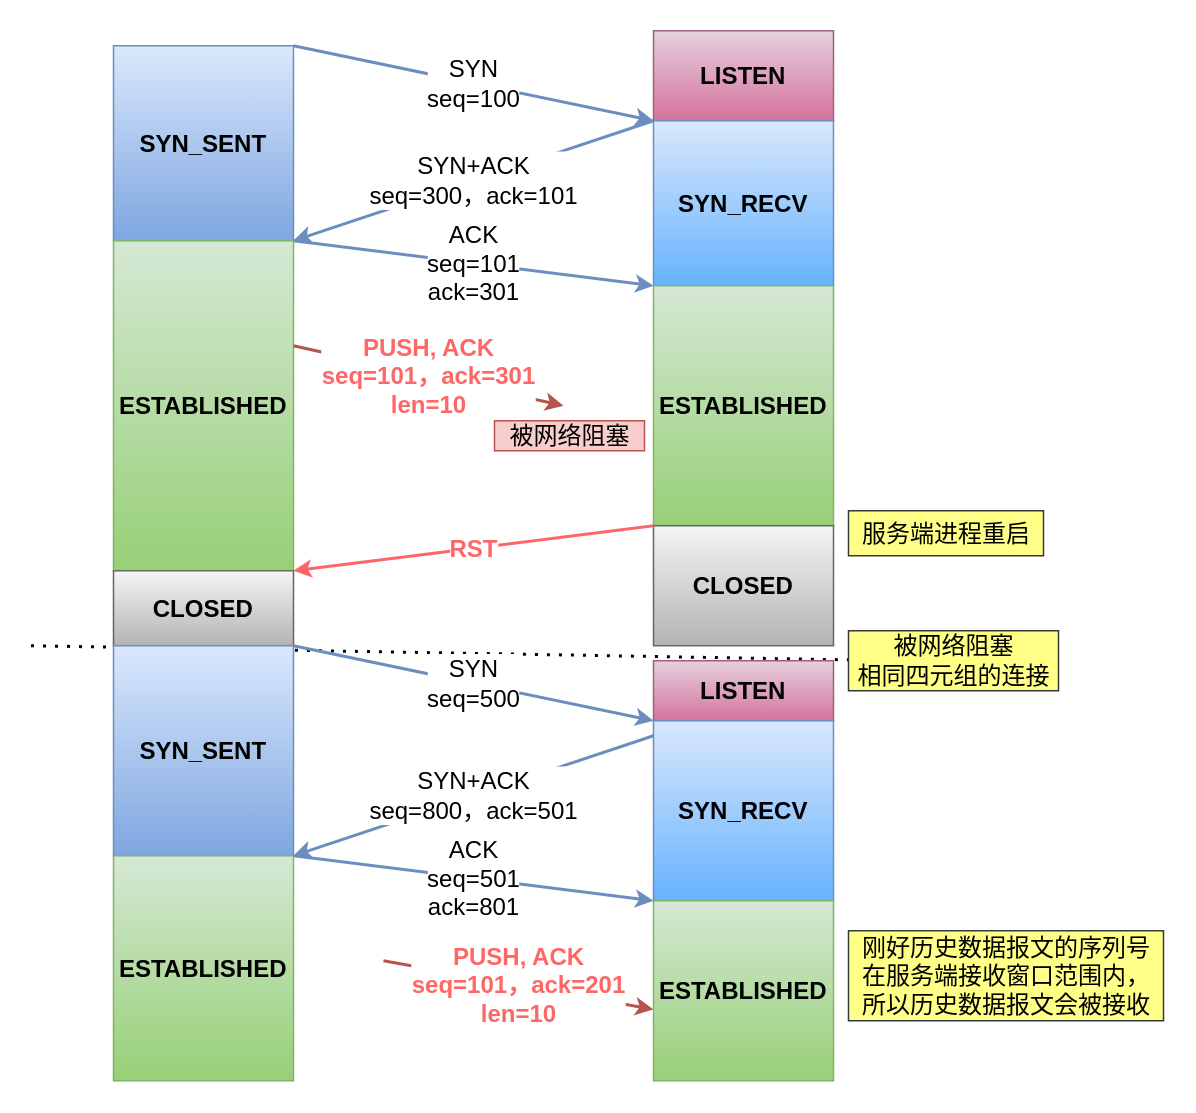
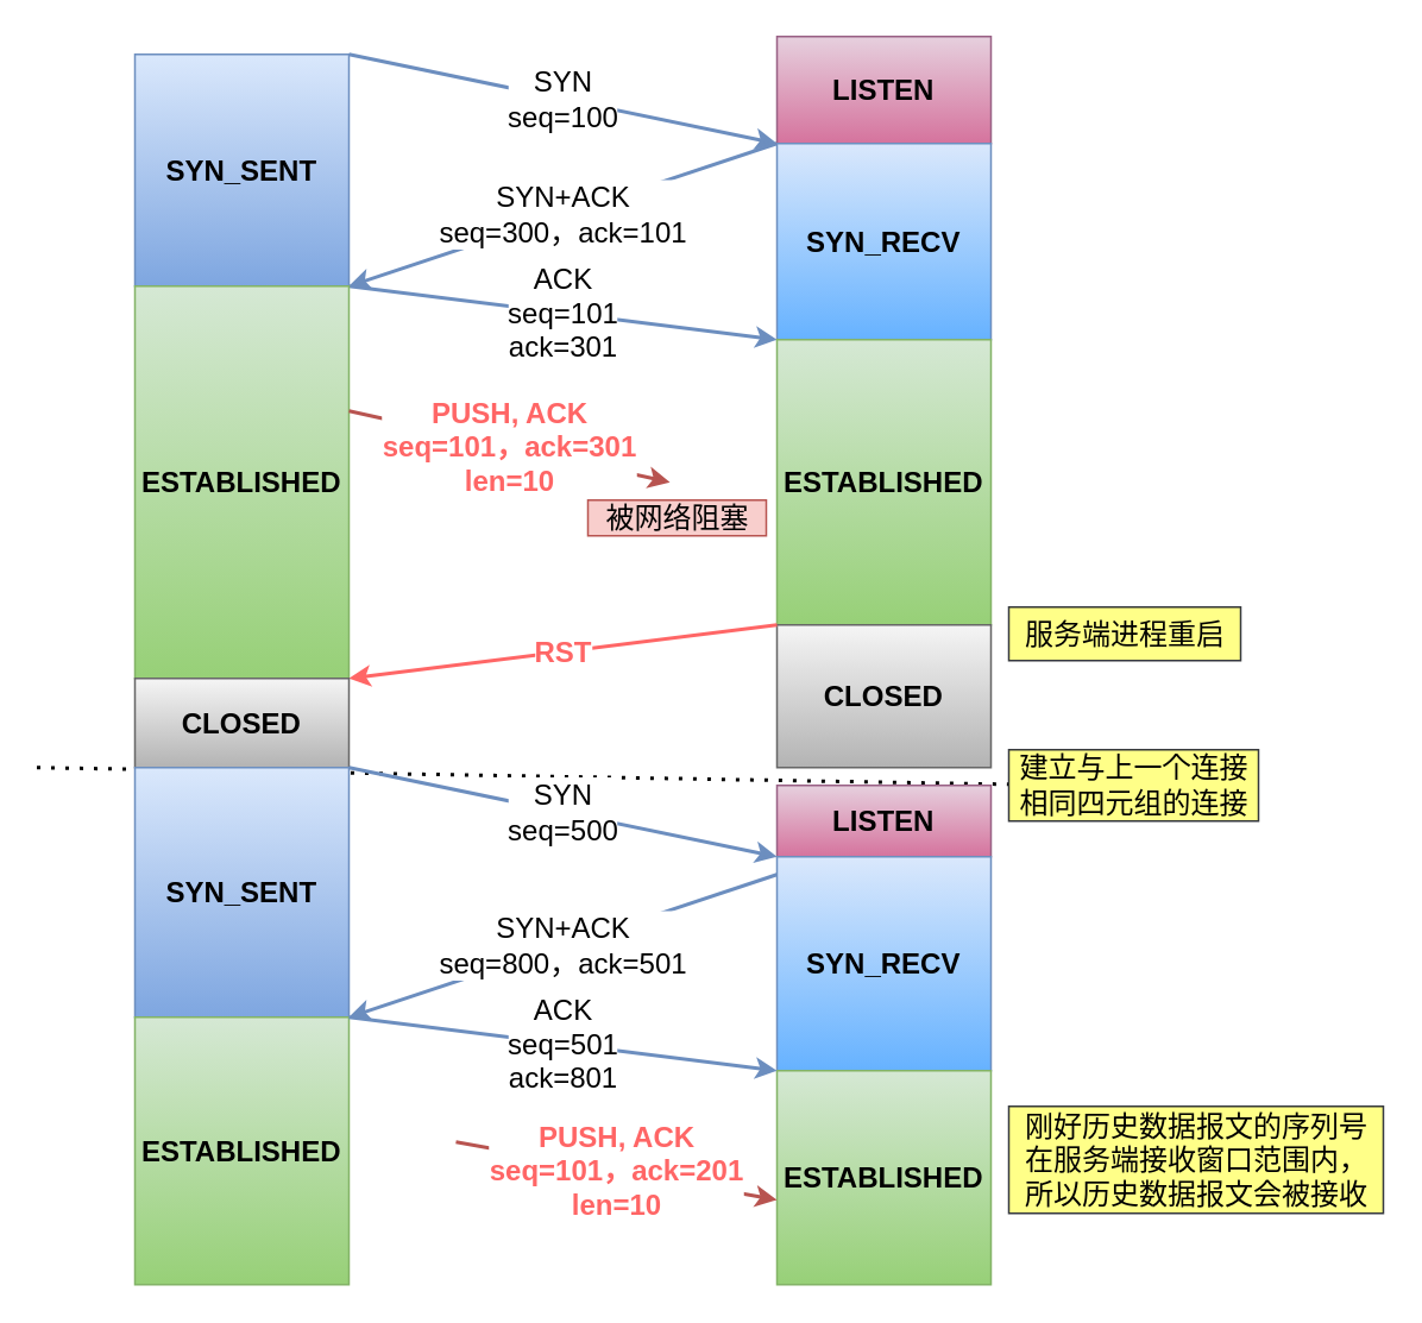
  <mxCell id="0" />
  <mxCell id="1" parent="0" />
  <mxCell id="2" value="SYN_SENT" style="rounded=0;whiteSpace=wrap;html=1;fontSize=16;fontStyle=1;fillColor=#dae8fc;strokeColor=#6c8ebf;gradientColor=#7ea6e0;" vertex="1" parent="1"><mxGeometry x="75" y="30" width="120" height="130" as="geometry" /></mxCell>
  <mxCell id="3" value="SYN&lt;br&gt;seq=100" style="endArrow=classic;html=1;rounded=0;exitX=1;exitY=0;exitDx=0;exitDy=0;entryX=0;entryY=1;entryDx=0;entryDy=0;fontSize=16;fillColor=#dae8fc;gradientColor=#7ea6e0;strokeColor=#6c8ebf;strokeWidth=2;" edge="1" parent="1" source="2" target="5"><mxGeometry width="50" height="50" relative="1" as="geometry"><mxPoint x="215" y="10" as="sourcePoint" /><mxPoint x="395" y="75" as="targetPoint" /></mxGeometry></mxCell>
  <mxCell id="4" value="SYN+ACK&lt;br&gt;seq=300，ack=101" style="edgeStyle=none;rounded=0;orthogonalLoop=1;jettySize=auto;html=1;fontSize=16;exitX=0;exitY=1;exitDx=0;exitDy=0;fillColor=#dae8fc;gradientColor=#7ea6e0;strokeColor=#6c8ebf;strokeWidth=2;entryX=1;entryY=1;entryDx=0;entryDy=0;" edge="1" parent="1" source="5" target="2"><mxGeometry relative="1" as="geometry"><mxPoint x="195" y="240" as="targetPoint" /></mxGeometry></mxCell>
  <mxCell id="5" value="LISTEN" style="rounded=0;whiteSpace=wrap;html=1;fontSize=16;fontStyle=1;fillColor=#e6d0de;strokeColor=#996185;gradientColor=#d5739d;" vertex="1" parent="1"><mxGeometry x="435" y="20" width="120" height="60" as="geometry" /></mxCell>
  <mxCell id="6" value="SYN_RECV" style="rounded=0;whiteSpace=wrap;html=1;fontSize=16;fontStyle=1;fillColor=#dae8fc;strokeColor=#6c8ebf;gradientColor=#66B2FF;" vertex="1" parent="1"><mxGeometry x="435" y="80" width="120" height="110" as="geometry" /></mxCell>
  <mxCell id="7" value="ACK&lt;br&gt;seq=101&lt;br&gt;ack=301" style="edgeStyle=none;rounded=0;orthogonalLoop=1;jettySize=auto;html=1;entryX=0;entryY=0;entryDx=0;entryDy=0;fontFamily=Helvetica;fontSize=16;exitX=1;exitY=0;exitDx=0;exitDy=0;fillColor=#dae8fc;gradientColor=#7ea6e0;strokeColor=#6c8ebf;strokeWidth=2;" edge="1" parent="1" source="8" target="9"><mxGeometry relative="1" as="geometry" /></mxCell>
  <mxCell id="8" value="&lt;span style=&quot;font-weight: 700;&quot;&gt;ESTABLISHED&lt;/span&gt;" style="rounded=0;whiteSpace=wrap;html=1;fontSize=16;fontFamily=Helvetica;fillColor=#d5e8d4;strokeColor=#82b366;gradientColor=#97d077;" vertex="1" parent="1"><mxGeometry x="75" y="160" width="120" height="220" as="geometry" /></mxCell>
  <mxCell id="9" value="&lt;span style=&quot;font-weight: 700;&quot;&gt;ESTABLISHED&lt;/span&gt;" style="rounded=0;whiteSpace=wrap;html=1;fontSize=16;fontFamily=Helvetica;fillColor=#d5e8d4;strokeColor=#82b366;gradientColor=#97d077;" vertex="1" parent="1"><mxGeometry x="435" y="190" width="120" height="160" as="geometry" /></mxCell>
  <mxCell id="10" value="" style="endArrow=none;dashed=1;html=1;dashPattern=1 3;strokeWidth=2;rounded=0;fontFamily=Helvetica;fontSize=16;fontColor=#FF6666;" edge="1" parent="1"><mxGeometry width="50" height="50" relative="1" as="geometry"><mxPoint x="20" y="430" as="sourcePoint" /><mxPoint x="600" y="440" as="targetPoint" /></mxGeometry></mxCell>
- <mxCell id="11" value="被网络阻塞&lt;br&gt;相同四元组的连接" style="text;html=1;align=center;verticalAlign=middle;resizable=0;points=[];autosize=1;strokeColor=#36393d;fillColor=#ffff88;fontSize=16;fontFamily=Helvetica;" vertex="1" parent="1"><mxGeometry x="565" y="420" width="140" height="40" as="geometry" /></mxCell>
+ <mxCell id="11" value="建立与上一个连接&lt;br&gt;相同四元组的连接" style="text;html=1;align=center;verticalAlign=middle;resizable=0;points=[];autosize=1;strokeColor=#36393d;fillColor=#ffff88;fontSize=16;fontFamily=Helvetica;" vertex="1" parent="1"><mxGeometry x="565" y="420" width="140" height="40" as="geometry" /></mxCell>
  <mxCell id="12" value="&lt;font color=&quot;#ff6666&quot;&gt;&lt;b&gt;PUSH, ACK&lt;br&gt;seq=101，ack=301&lt;br&gt;len=10&lt;/b&gt;&lt;/font&gt;" style="edgeStyle=none;rounded=0;orthogonalLoop=1;jettySize=auto;html=1;fontFamily=Helvetica;fontSize=16;exitX=1;exitY=0;exitDx=0;exitDy=0;fillColor=#f8cecc;strokeColor=#b85450;strokeWidth=2;" edge="1" parent="1"><mxGeometry relative="1" as="geometry"><mxPoint x="195" y="230" as="sourcePoint" /><mxPoint x="375" y="270" as="targetPoint" /></mxGeometry></mxCell>
  <mxCell id="13" value="CLOSED" style="rounded=0;whiteSpace=wrap;html=1;fontSize=16;fontStyle=1;fillColor=#f5f5f5;strokeColor=#666666;gradientColor=#b3b3b3;" vertex="1" parent="1"><mxGeometry x="435" y="350" width="120" height="80" as="geometry" /></mxCell>
  <mxCell id="14" value="RST" style="rounded=0;orthogonalLoop=1;jettySize=auto;html=1;fontSize=16;exitX=0;exitY=0;exitDx=0;exitDy=0;fillColor=#f8cecc;strokeColor=#FF6666;strokeWidth=2;fontColor=#FF6666;fontStyle=1;entryX=1;entryY=0;entryDx=0;entryDy=0;" edge="1" parent="1" source="13" target="15"><mxGeometry relative="1" as="geometry"><mxPoint x="334.04" y="350" as="sourcePoint" /><mxPoint x="205" y="380" as="targetPoint" /></mxGeometry></mxCell>
  <mxCell id="15" value="CLOSED" style="rounded=0;whiteSpace=wrap;html=1;fontSize=16;fontStyle=1;fillColor=#f5f5f5;strokeColor=#666666;gradientColor=#b3b3b3;" vertex="1" parent="1"><mxGeometry x="75" y="380" width="120" height="50" as="geometry" /></mxCell>
  <mxCell id="16" value="LISTEN" style="rounded=0;whiteSpace=wrap;html=1;fontSize=16;fontStyle=1;fillColor=#e6d0de;strokeColor=#996185;gradientColor=#d5739d;" vertex="1" parent="1"><mxGeometry x="435" y="440" width="120" height="40" as="geometry" /></mxCell>
  <mxCell id="17" value="SYN_SENT" style="rounded=0;whiteSpace=wrap;html=1;fontSize=16;fontStyle=1;fillColor=#dae8fc;strokeColor=#6c8ebf;gradientColor=#7ea6e0;" vertex="1" parent="1"><mxGeometry x="75" y="430" width="120" height="140" as="geometry" /></mxCell>
  <mxCell id="18" value="SYN&lt;br&gt;seq=500" style="endArrow=classic;html=1;rounded=0;exitX=1;exitY=0;exitDx=0;exitDy=0;entryX=0;entryY=1;entryDx=0;entryDy=0;fontSize=16;fillColor=#dae8fc;gradientColor=#7ea6e0;strokeColor=#6c8ebf;strokeWidth=2;" edge="1" parent="1"><mxGeometry width="50" height="50" relative="1" as="geometry"><mxPoint x="195" y="430" as="sourcePoint" /><mxPoint x="435" y="480" as="targetPoint" /></mxGeometry></mxCell>
  <mxCell id="19" value="SYN_RECV" style="rounded=0;whiteSpace=wrap;html=1;fontSize=16;fontStyle=1;fillColor=#dae8fc;strokeColor=#6c8ebf;gradientColor=#66B2FF;" vertex="1" parent="1"><mxGeometry x="435" y="480" width="120" height="120" as="geometry" /></mxCell>
  <mxCell id="20" value="&lt;span style=&quot;font-weight: 700;&quot;&gt;ESTABLISHED&lt;/span&gt;" style="rounded=0;whiteSpace=wrap;html=1;fontSize=16;fontFamily=Helvetica;fillColor=#d5e8d4;strokeColor=#82b366;gradientColor=#97d077;" vertex="1" parent="1"><mxGeometry x="435" y="600" width="120" height="120" as="geometry" /></mxCell>
  <mxCell id="21" value="&lt;span style=&quot;font-weight: 700;&quot;&gt;ESTABLISHED&lt;/span&gt;" style="rounded=0;whiteSpace=wrap;html=1;fontSize=16;fontFamily=Helvetica;fillColor=#d5e8d4;strokeColor=#82b366;gradientColor=#97d077;" vertex="1" parent="1"><mxGeometry x="75" y="570" width="120" height="150" as="geometry" /></mxCell>
  <mxCell id="22" value="SYN+ACK&lt;br&gt;seq=800，ack=501" style="edgeStyle=none;rounded=0;orthogonalLoop=1;jettySize=auto;html=1;fontSize=16;exitX=0;exitY=1;exitDx=0;exitDy=0;fillColor=#dae8fc;gradientColor=#7ea6e0;strokeColor=#6c8ebf;strokeWidth=2;entryX=1;entryY=1;entryDx=0;entryDy=0;" edge="1" parent="1"><mxGeometry relative="1" as="geometry"><mxPoint x="195" y="570" as="targetPoint" /><mxPoint x="435" y="490" as="sourcePoint" /></mxGeometry></mxCell>
  <mxCell id="23" value="ACK&lt;br&gt;seq=501&lt;br&gt;ack=801" style="edgeStyle=none;rounded=0;orthogonalLoop=1;jettySize=auto;html=1;entryX=0;entryY=0;entryDx=0;entryDy=0;fontFamily=Helvetica;fontSize=16;exitX=1;exitY=0;exitDx=0;exitDy=0;fillColor=#dae8fc;gradientColor=#7ea6e0;strokeColor=#6c8ebf;strokeWidth=2;" edge="1" parent="1"><mxGeometry relative="1" as="geometry"><mxPoint x="195" y="570" as="sourcePoint" /><mxPoint x="435" y="600" as="targetPoint" /></mxGeometry></mxCell>
  <mxCell id="24" value="刚好历史数据报文的序列号&lt;br&gt;在服务端接收窗口范围内，&lt;br&gt;所以历史数据报文会被接收" style="text;html=1;align=center;verticalAlign=middle;resizable=0;points=[];autosize=1;strokeColor=#36393d;fillColor=#ffff88;fontSize=16;fontFamily=Helvetica;" vertex="1" parent="1"><mxGeometry x="565" y="620" width="210" height="60" as="geometry" /></mxCell>
  <mxCell id="25" value="被网络阻塞" style="text;html=1;align=center;verticalAlign=middle;resizable=0;points=[];autosize=1;strokeColor=#b85450;fillColor=#f8cecc;fontSize=16;" vertex="1" parent="1"><mxGeometry x="329" y="280" width="100" height="20" as="geometry" /></mxCell>
  <mxCell id="26" value="&lt;b style=&quot;color: rgb(255 , 102 , 102)&quot;&gt;PUSH, ACK&lt;br&gt;seq=101，ack=201&lt;br&gt;len=10&lt;/b&gt;" style="edgeStyle=none;rounded=0;orthogonalLoop=1;jettySize=auto;html=1;fontFamily=Helvetica;fontSize=16;fillColor=#f8cecc;strokeColor=#b85450;strokeWidth=2;" edge="1" parent="1"><mxGeometry relative="1" as="geometry"><mxPoint x="255" y="640" as="sourcePoint" /><mxPoint x="435" y="672.5" as="targetPoint" /></mxGeometry></mxCell>
  <mxCell id="27" value="服务端进程重启" style="text;html=1;align=center;verticalAlign=middle;resizable=0;points=[];autosize=1;strokeColor=#36393d;fillColor=#ffff88;fontSize=16;fontFamily=Helvetica;" vertex="1" parent="1"><mxGeometry x="565" y="340" width="130" height="30" as="geometry" /></mxCell>
